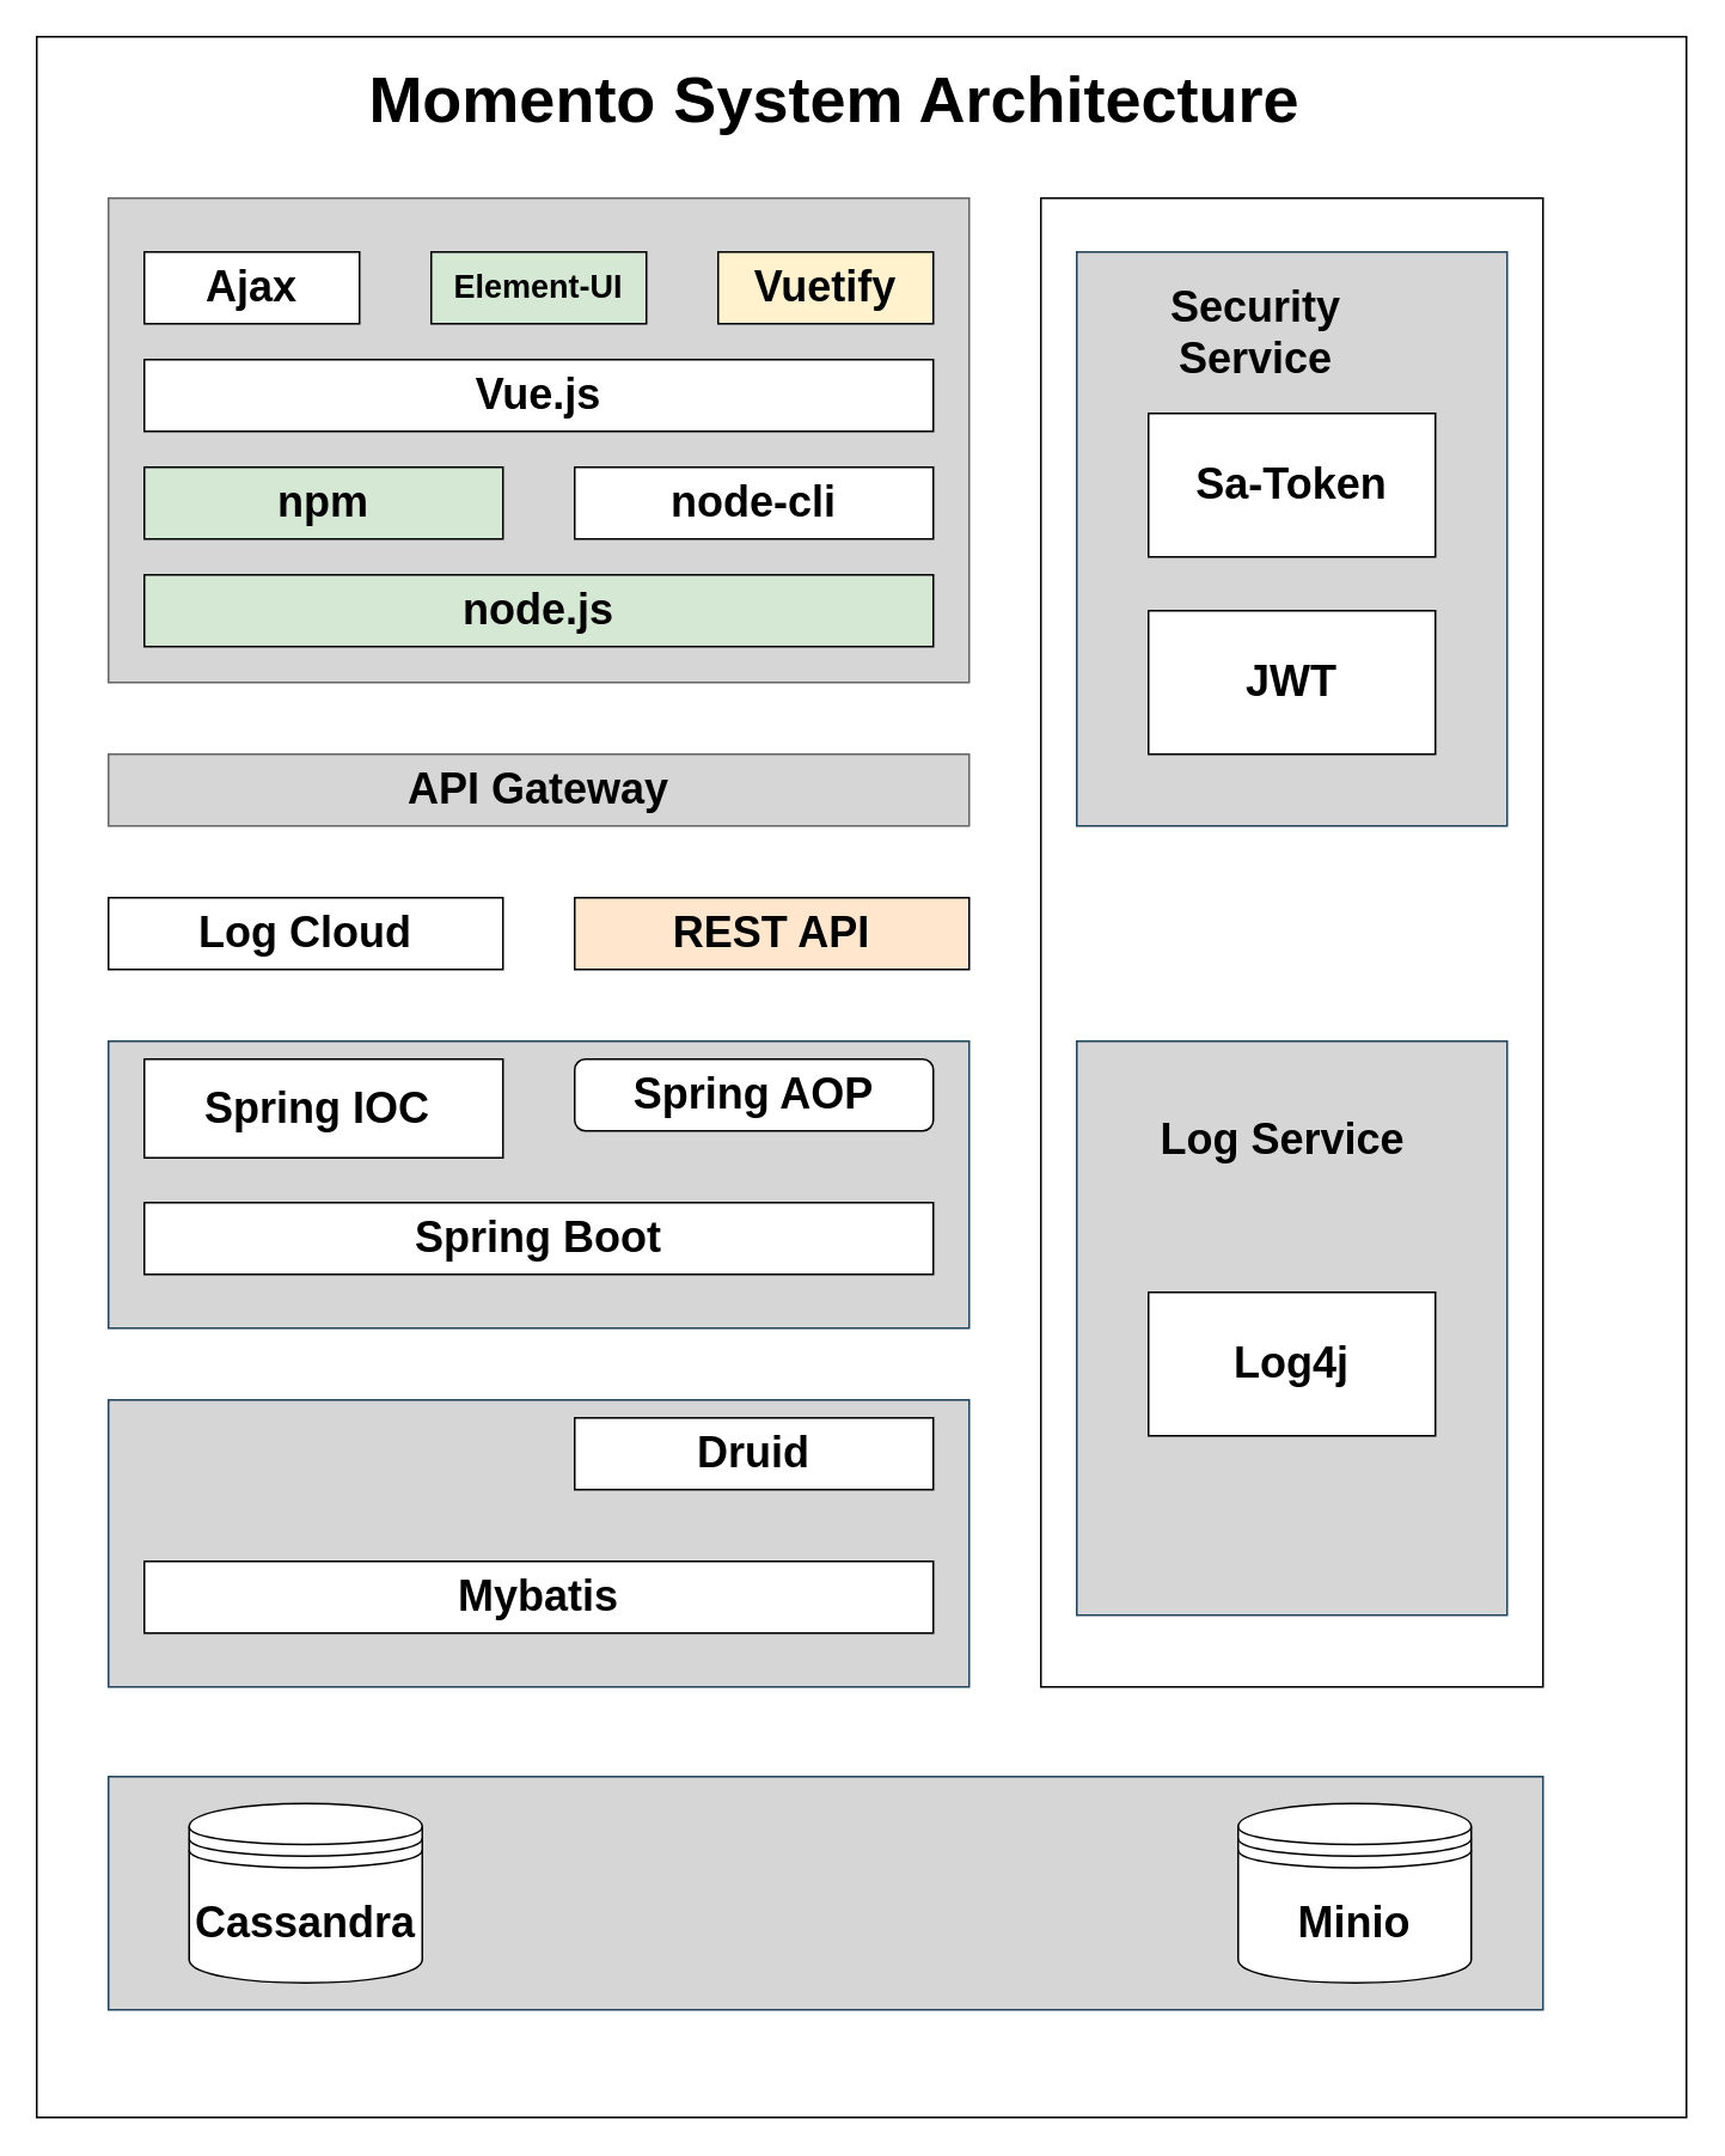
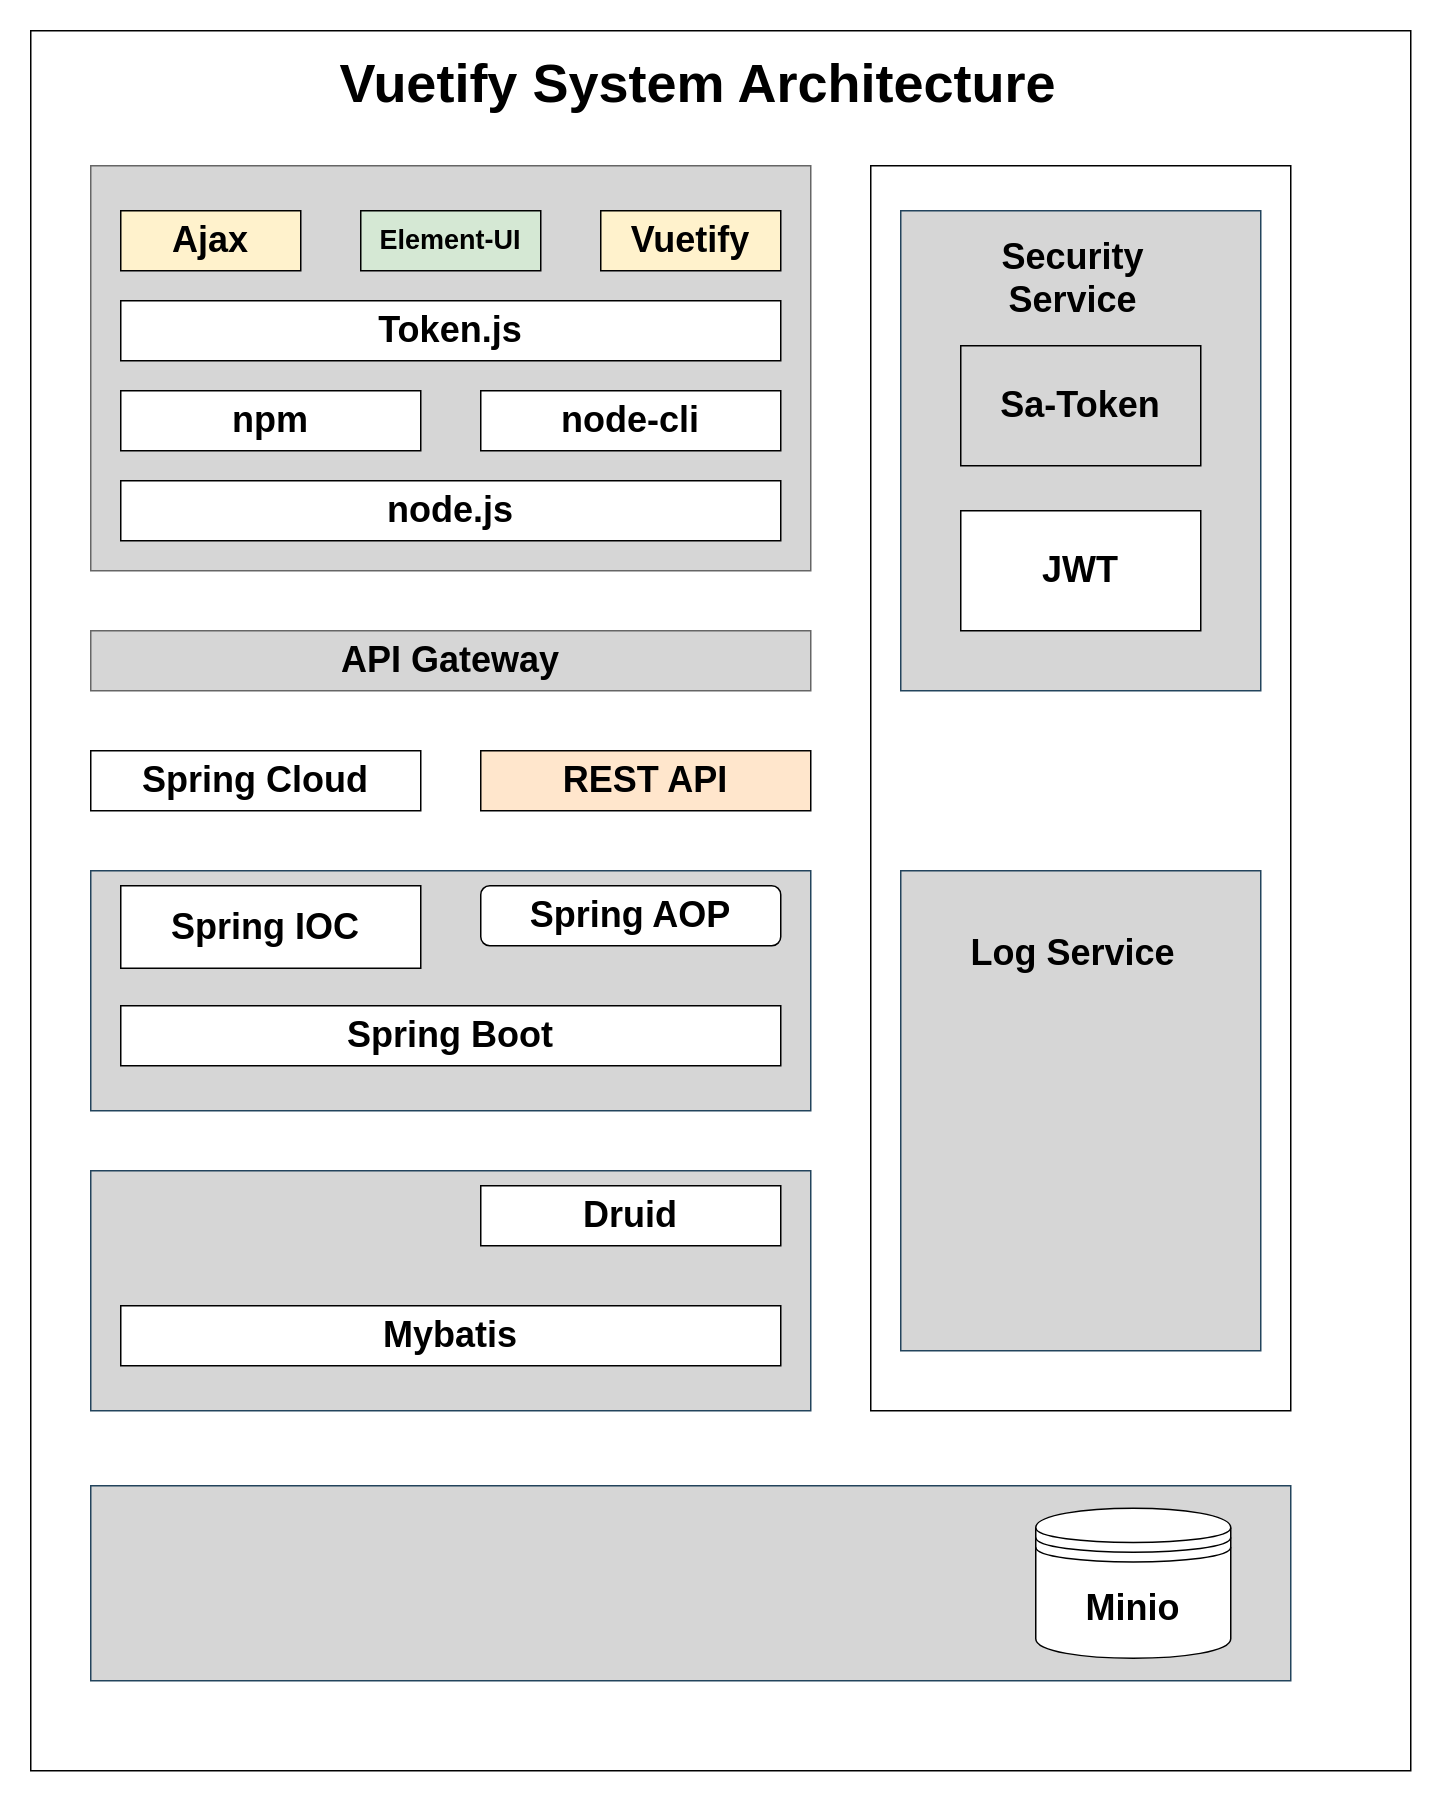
  <mxCell id="0" />
  <mxCell id="1" parent="0" />
  <mxCell id="2" value="" style="rounded=0;whiteSpace=wrap;html=1;" vertex="1" parent="1"><mxGeometry x="20" y="20" width="920" height="1160" as="geometry" /></mxCell>
  <mxCell id="3" value="" style="rounded=0;whiteSpace=wrap;html=1;fillColor=#D6D6D6;strokeColor=#23445d;" vertex="1" parent="1"><mxGeometry x="60" y="990" width="800" height="130" as="geometry" /></mxCell>
  <mxCell id="4" value="" style="rounded=0;whiteSpace=wrap;html=1;" vertex="1" parent="1"><mxGeometry x="580" y="110" width="280" height="830" as="geometry" /></mxCell>
  <mxCell id="5" value="" style="rounded=0;whiteSpace=wrap;html=1;fillColor=#D6D6D6;strokeColor=#23445d;" vertex="1" parent="1"><mxGeometry x="60" y="580" width="480" height="160" as="geometry" /></mxCell>
  <mxCell id="6" value="" style="rounded=0;whiteSpace=wrap;html=1;movable=1;resizable=1;rotatable=1;deletable=1;editable=1;locked=0;connectable=1;fillColor=#D6D6D6;strokeColor=#666666;gradientColor=none;" vertex="1" parent="1"><mxGeometry x="60" y="110" width="480" height="270" as="geometry" /></mxCell>
  <mxCell id="7" value="&lt;font style=&quot;font-size: 24px;&quot;&gt;&lt;b&gt;API Gateway&lt;/b&gt;&lt;/font&gt;" style="rounded=0;whiteSpace=wrap;html=1;fillColor=#D6D6D6;strokeColor=#666666;gradientColor=none;" vertex="1" parent="1"><mxGeometry x="60" y="420" width="480" height="40" as="geometry" /></mxCell>
- <mxCell id="8" value="&lt;font style=&quot;font-size: 24px;&quot;&gt;&lt;b&gt;Log Cloud&lt;/b&gt;&lt;/font&gt;" style="rounded=0;whiteSpace=wrap;html=1;" vertex="1" parent="1"><mxGeometry x="60" y="500" width="220" height="40" as="geometry" /></mxCell>
+ <mxCell id="8" value="&lt;font style=&quot;font-size: 24px;&quot;&gt;&lt;b&gt;Spring Cloud&lt;/b&gt;&lt;/font&gt;" style="rounded=0;whiteSpace=wrap;html=1;" vertex="1" parent="1"><mxGeometry x="60" y="500" width="220" height="40" as="geometry" /></mxCell>
  <mxCell id="9" value="&lt;font style=&quot;font-size: 24px;&quot;&gt;&lt;b&gt;REST API&lt;/b&gt;&lt;/font&gt;" style="rounded=0;whiteSpace=wrap;html=1;fillColor=#ffe6cc;" vertex="1" parent="1"><mxGeometry x="320" y="500" width="220" height="40" as="geometry" /></mxCell>
  <mxCell id="10" value="&lt;font style=&quot;font-size: 24px;&quot;&gt;&lt;b&gt;Spring IOC&amp;nbsp;&lt;/b&gt;&lt;/font&gt;" style="rounded=0;whiteSpace=wrap;html=1;" vertex="1" parent="1"><mxGeometry x="80" y="590" width="200" height="55" as="geometry" /></mxCell>
  <mxCell id="11" value="&lt;font style=&quot;font-size: 24px;&quot;&gt;&lt;b&gt;Spring AOP&lt;/b&gt;&lt;/font&gt;" style="whiteSpace=wrap;html=1;rounded=1;" vertex="1" parent="1"><mxGeometry x="320" y="590" width="200" height="40" as="geometry" /></mxCell>
  <mxCell id="12" value="&lt;font style=&quot;font-size: 24px;&quot;&gt;&lt;b&gt;Spring Boot&lt;/b&gt;&lt;/font&gt;" style="rounded=0;whiteSpace=wrap;html=1;" vertex="1" parent="1"><mxGeometry x="80" y="670" width="440" height="40" as="geometry" /></mxCell>
  <mxCell id="13" value="" style="rounded=0;whiteSpace=wrap;html=1;fillColor=#D6D6D6;strokeColor=#23445d;" vertex="1" parent="1"><mxGeometry x="60" y="780" width="480" height="160" as="geometry" /></mxCell>
  <mxCell id="14" value="&lt;font style=&quot;font-size: 24px;&quot;&gt;&lt;b&gt;Druid&lt;/b&gt;&lt;/font&gt;" style="rounded=0;whiteSpace=wrap;html=1;" vertex="1" parent="1"><mxGeometry x="320" y="790" width="200" height="40" as="geometry" /></mxCell>
  <mxCell id="15" value="&lt;b style=&quot;font-size: 24px;&quot;&gt;Mybatis&lt;/b&gt;" style="rounded=0;whiteSpace=wrap;html=1;" vertex="1" parent="1"><mxGeometry x="80" y="870" width="440" height="40" as="geometry" /></mxCell>
- <mxCell id="16" value="&lt;font style=&quot;font-size: 24px;&quot;&gt;&lt;b&gt;Ajax&lt;/b&gt;&lt;/font&gt;" style="rounded=0;whiteSpace=wrap;html=1;" vertex="1" parent="1"><mxGeometry x="80" y="140" width="120" height="40" as="geometry" /></mxCell>
+ <mxCell id="16" value="&lt;font style=&quot;font-size: 24px;&quot;&gt;&lt;b&gt;Ajax&lt;/b&gt;&lt;/font&gt;" style="rounded=0;whiteSpace=wrap;html=1;fillColor=#fff2cc;" vertex="1" parent="1"><mxGeometry x="80" y="140" width="120" height="40" as="geometry" /></mxCell>
  <mxCell id="17" value="&lt;font style=&quot;font-size: 18px;&quot;&gt;&lt;b style=&quot;&quot;&gt;Element-UI&lt;/b&gt;&lt;/font&gt;" style="rounded=0;whiteSpace=wrap;html=1;fillColor=#d5e8d4;" vertex="1" parent="1"><mxGeometry x="240" y="140" width="120" height="40" as="geometry" /></mxCell>
  <mxCell id="18" value="&lt;font style=&quot;font-size: 24px;&quot;&gt;&lt;b&gt;Vuetify&lt;/b&gt;&lt;/font&gt;" style="rounded=0;whiteSpace=wrap;html=1;fillColor=#fff2cc;" vertex="1" parent="1"><mxGeometry x="400" y="140" width="120" height="40" as="geometry" /></mxCell>
- <mxCell id="19" value="&lt;font style=&quot;font-size: 24px;&quot;&gt;&lt;b style=&quot;&quot;&gt;Vue.js&lt;/b&gt;&lt;/font&gt;" style="rounded=0;whiteSpace=wrap;html=1;" vertex="1" parent="1"><mxGeometry x="80" y="200" width="440" height="40" as="geometry" /></mxCell>
- <mxCell id="20" value="&lt;font style=&quot;font-size: 24px;&quot;&gt;&lt;b&gt;npm&lt;/b&gt;&lt;/font&gt;" style="rounded=0;whiteSpace=wrap;html=1;fillColor=#d5e8d4;" vertex="1" parent="1"><mxGeometry x="80" y="260" width="200" height="40" as="geometry" /></mxCell>
+ <mxCell id="19" value="&lt;font style=&quot;font-size: 24px;&quot;&gt;&lt;b style=&quot;&quot;&gt;Token.js&lt;/b&gt;&lt;/font&gt;" style="rounded=0;whiteSpace=wrap;html=1;" vertex="1" parent="1"><mxGeometry x="80" y="200" width="440" height="40" as="geometry" /></mxCell>
+ <mxCell id="20" value="&lt;font style=&quot;font-size: 24px;&quot;&gt;&lt;b&gt;npm&lt;/b&gt;&lt;/font&gt;" style="rounded=0;whiteSpace=wrap;html=1;" vertex="1" parent="1"><mxGeometry x="80" y="260" width="200" height="40" as="geometry" /></mxCell>
  <mxCell id="21" value="&lt;font style=&quot;font-size: 24px;&quot;&gt;&lt;b&gt;node-cli&lt;/b&gt;&lt;/font&gt;" style="rounded=0;whiteSpace=wrap;html=1;" vertex="1" parent="1"><mxGeometry x="320" y="260" width="200" height="40" as="geometry" /></mxCell>
- <mxCell id="22" value="&lt;font style=&quot;font-size: 24px;&quot;&gt;&lt;b&gt;node.js&lt;/b&gt;&lt;/font&gt;" style="rounded=0;whiteSpace=wrap;html=1;fillColor=#d5e8d4;" vertex="1" parent="1"><mxGeometry x="80" y="320" width="440" height="40" as="geometry" /></mxCell>
+ <mxCell id="22" value="&lt;font style=&quot;font-size: 24px;&quot;&gt;&lt;b&gt;node.js&lt;/b&gt;&lt;/font&gt;" style="rounded=0;whiteSpace=wrap;html=1;" vertex="1" parent="1"><mxGeometry x="80" y="320" width="440" height="40" as="geometry" /></mxCell>
  <mxCell id="23" value="" style="rounded=0;whiteSpace=wrap;html=1;fillColor=#D6D6D6;strokeColor=#23445d;" vertex="1" parent="1"><mxGeometry x="600" y="140" width="240" height="320" as="geometry" /></mxCell>
- <mxCell id="24" value="&lt;font style=&quot;font-size: 24px;&quot;&gt;&lt;b&gt;Sa-Token&lt;/b&gt;&lt;/font&gt;" style="rounded=0;whiteSpace=wrap;html=1;" vertex="1" parent="1"><mxGeometry x="640" y="230" width="160" height="80" as="geometry" /></mxCell>
+ <mxCell id="24" value="&lt;font style=&quot;font-size: 24px;&quot;&gt;&lt;b&gt;Sa-Token&lt;/b&gt;&lt;/font&gt;" style="rounded=0;whiteSpace=wrap;html=1;fillColor=#d6d6d6;" vertex="1" parent="1"><mxGeometry x="640" y="230" width="160" height="80" as="geometry" /></mxCell>
  <mxCell id="25" value="" style="rounded=0;whiteSpace=wrap;html=1;fillColor=#D6D6D6;strokeColor=#23445d;" vertex="1" parent="1"><mxGeometry x="600" y="580" width="240" height="320" as="geometry" /></mxCell>
  <mxCell id="26" value="&lt;b&gt;&lt;font style=&quot;font-size: 24px;&quot;&gt;JWT&lt;/font&gt;&lt;/b&gt;" style="rounded=0;whiteSpace=wrap;html=1;" vertex="1" parent="1"><mxGeometry x="640" y="340" width="160" height="80" as="geometry" /></mxCell>
- <mxCell id="27" value="&lt;font style=&quot;font-size: 24px;&quot;&gt;&lt;b&gt;Log4j&lt;/b&gt;&lt;/font&gt;" style="rounded=0;whiteSpace=wrap;html=1;" vertex="1" parent="1"><mxGeometry x="640" y="720" width="160" height="80" as="geometry" /></mxCell>
- <mxCell id="28" value="&lt;font style=&quot;font-size: 36px;&quot;&gt;&lt;b&gt;Momento System Architecture&lt;/b&gt;&lt;/font&gt;" style="text;html=1;align=center;verticalAlign=middle;whiteSpace=wrap;rounded=0;" vertex="1" parent="1"><mxGeometry x="180" y="40" width="570" height="30" as="geometry" /></mxCell>
- <mxCell id="29" value="&lt;font style=&quot;font-size: 24px;&quot;&gt;&lt;b&gt;Security Service&lt;/b&gt;&lt;/font&gt;" style="text;html=1;align=center;verticalAlign=middle;whiteSpace=wrap;rounded=0;" vertex="1" parent="1"><mxGeometry x="615" y="170" width="170" height="30" as="geometry" /></mxCell>
+ <mxCell id="28" value="&lt;font style=&quot;font-size: 36px;&quot;&gt;&lt;b&gt;Vuetify System Architecture&lt;/b&gt;&lt;/font&gt;" style="text;html=1;align=center;verticalAlign=middle;whiteSpace=wrap;rounded=0;" vertex="1" parent="1"><mxGeometry x="180" y="40" width="570" height="30" as="geometry" /></mxCell>
+ <mxCell id="29" value="&lt;font style=&quot;font-size: 24px;&quot;&gt;&lt;b&gt;Security Service&lt;/b&gt;&lt;/font&gt;" style="text;html=1;align=center;verticalAlign=middle;whiteSpace=wrap;rounded=0;" vertex="1" parent="1"><mxGeometry x="630" y="170" width="170" height="30" as="geometry" /></mxCell>
  <mxCell id="30" value="&lt;font style=&quot;font-size: 24px;&quot;&gt;&lt;b&gt;Log Service&lt;/b&gt;&lt;/font&gt;" style="text;html=1;align=center;verticalAlign=middle;whiteSpace=wrap;rounded=0;" vertex="1" parent="1"><mxGeometry x="640" y="620" width="150" height="30" as="geometry" /></mxCell>
  <mxCell id="31" value="&lt;font style=&quot;font-size: 24px;&quot;&gt;&lt;b&gt;Minio&lt;/b&gt;&lt;/font&gt;" style="shape=datastore;whiteSpace=wrap;html=1;" vertex="1" parent="1"><mxGeometry x="690" y="1005" width="130" height="100" as="geometry" /></mxCell>
- <mxCell id="32" value="&lt;font style=&quot;font-size: 24px;&quot;&gt;&lt;b&gt;Cassandra&lt;/b&gt;&lt;/font&gt;" style="shape=datastore;whiteSpace=wrap;html=1;" vertex="1" parent="1"><mxGeometry x="105" y="1005" width="130" height="100" as="geometry" /></mxCell>
